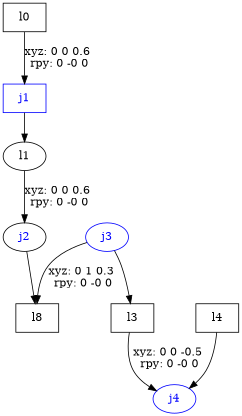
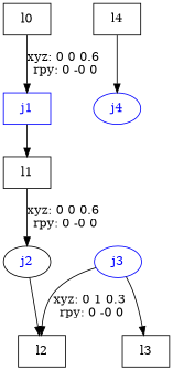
  digraph {
    node [shape=box]
    n1 [label=l0]
    j1 [color=blue fontcolor=blue]
-   n3 [label=l1 shape=ellipse]
+   n3 [label=l1]
    j2 [color=black fontcolor=blue shape=ellipse]
-   n5 [label=l8]
+   n5 [label=l2]
    j3 [color=blue fontcolor=blue shape=ellipse]
    n7 [label=l3]
    j4 [color=blue fontcolor=blue shape=ellipse]
    n9 [label=l4]
    n1 -> j1 [label="xyz: 0 0 0.6 \nrpy: 0 -0 0"]
    j1 -> n3
    n3 -> j2 [label="xyz: 0 0 0.6 \nrpy: 0 -0 0"]
    j2 -> n5
    j3 -> n5 [label="xyz: 0 1 0.3 \nrpy: 0 -0 0"]
    j3 -> n7
-   n7 -> j4 [label="xyz: 0 0 -0.5 \nrpy: 0 -0 0"]
    n9 -> j4
  }
